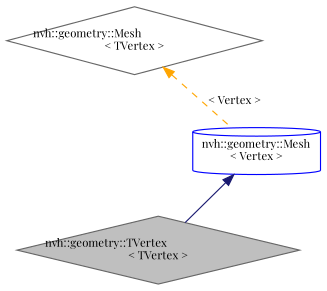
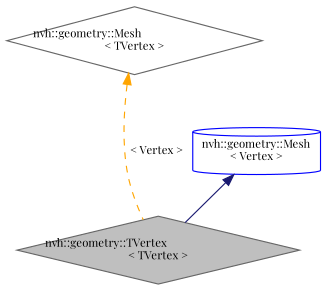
  digraph {
    fontname="Playfair Display"
    node [color=gray40 fillcolor=white fontname="Playfair Display" fontsize=10 shape=diamond style=filled]
    edge [dir=back fontname="Playfair Display" fontsize=10 labelfontname=Helvetica labelfontsize=10]
    n1 [fillcolor=grey75 fontcolor=black height=0.2 label="nvh::geometry::TVertex\l\< TVertex \>" width=0.4]
    n2 [color=blue height=0.2 label="nvh::geometry::Mesh\l\< Vertex \>" shape=cylinder width=0.4]
    n3 [height=0.2 label="nvh::geometry::Mesh\l\< TVertex \>" width=0.4]
    n2 -> n1 [color=midnightblue style=solid]
-   n3 -> n2 [color=orange label=" \< Vertex \>" style=dashed]
+   n3 -> n1 [color=orange label=" \< Vertex \>" style=dashed]
  }
